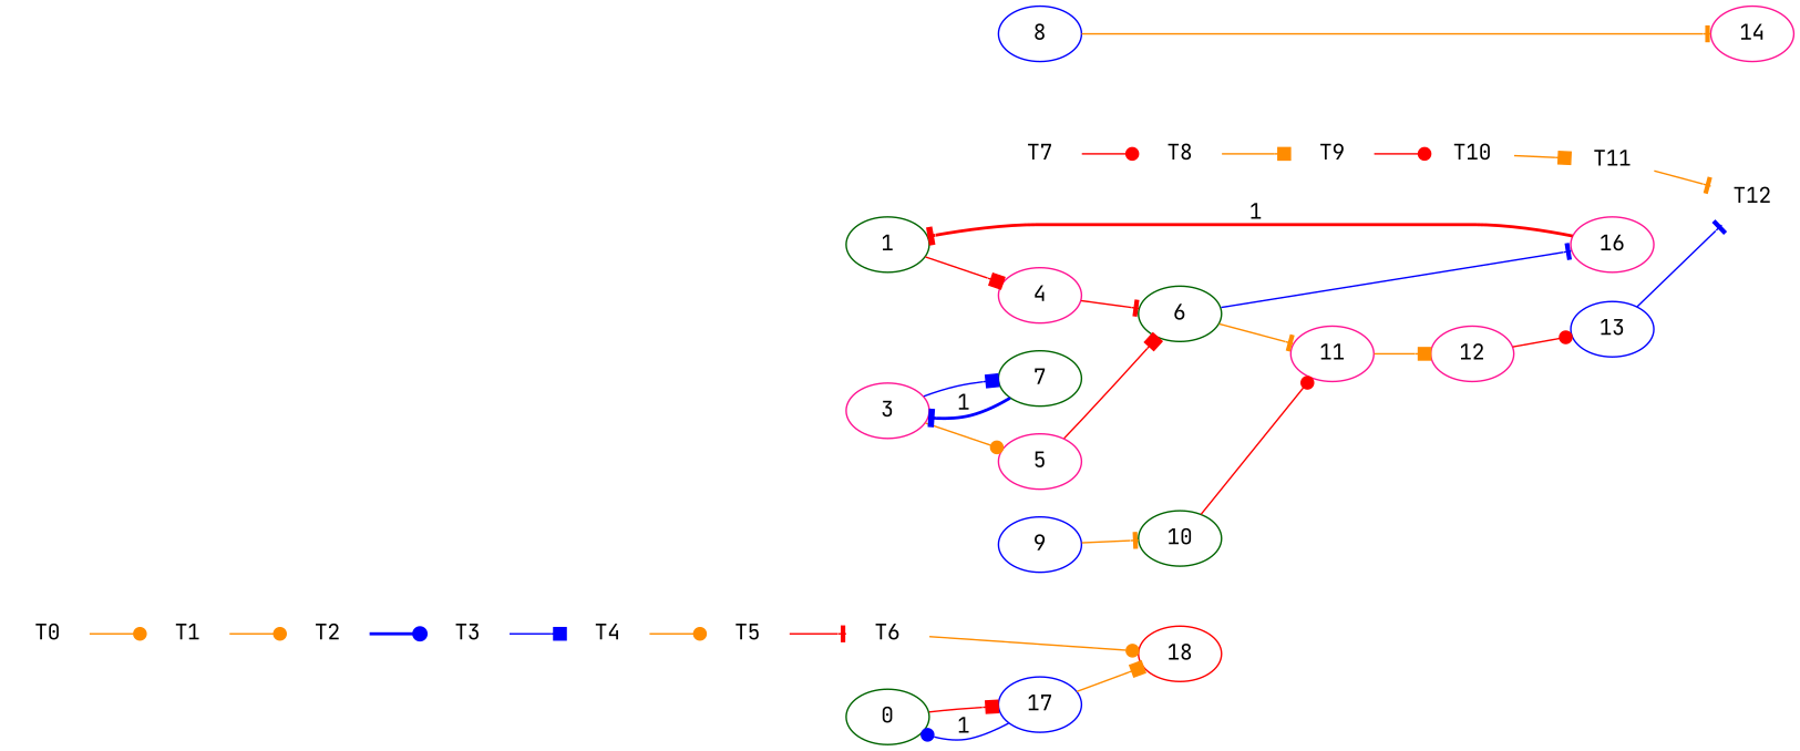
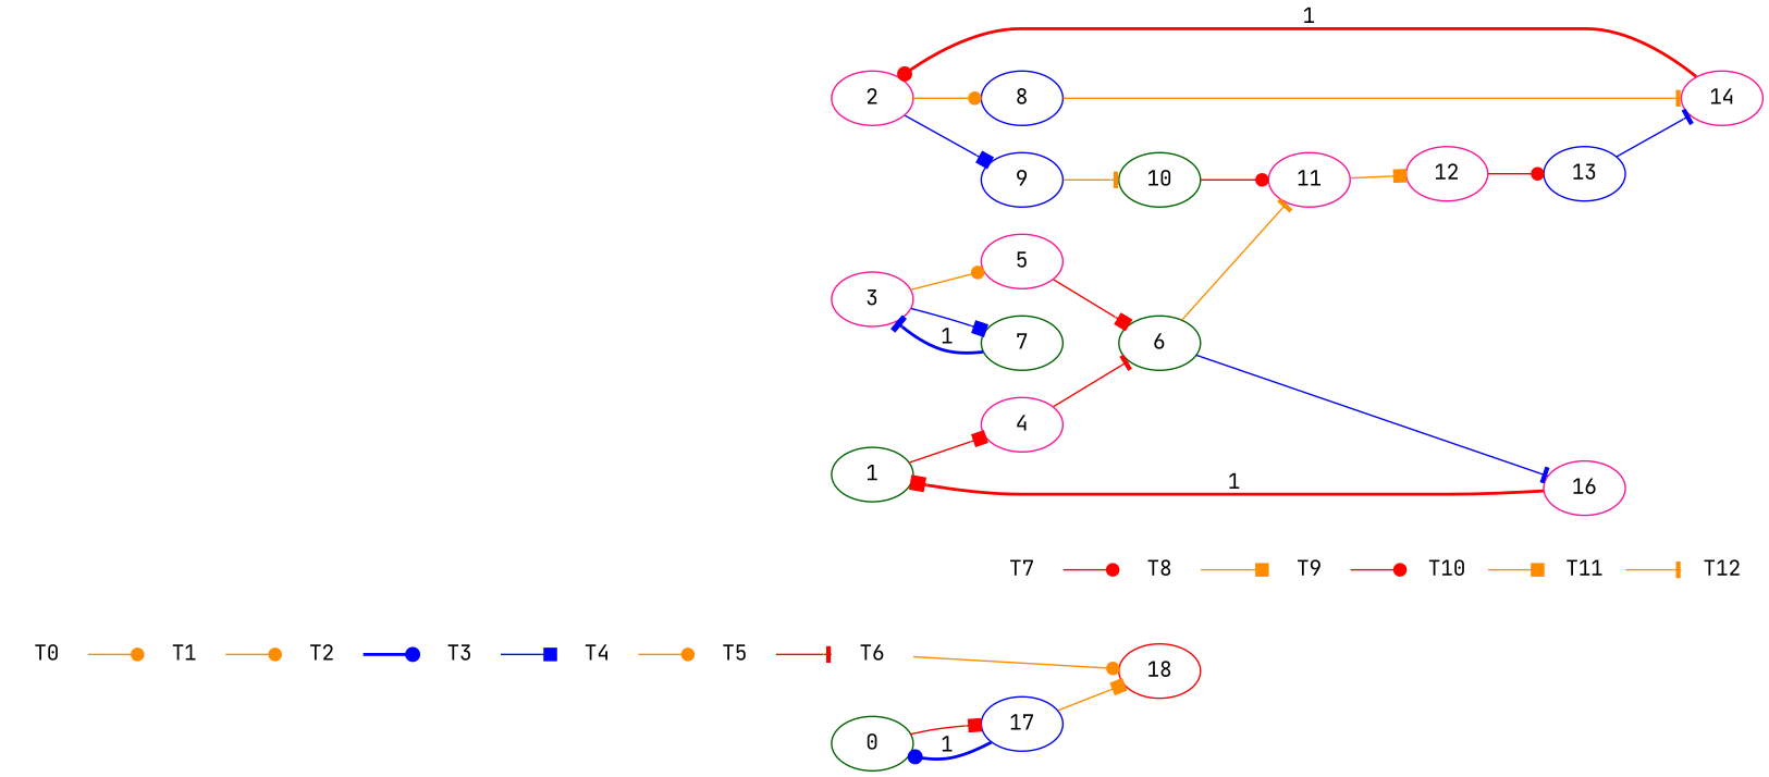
  digraph {
    fontname="JetBrains Mono"
    rankdir=LR
    node [color=deeppink fontname="JetBrains Mono"]
    edge [arrowhead=dot color=darkorange fontname="JetBrains Mono"]
    T0 [color=red shape=plaintext]
    T1 [shape=plaintext]
    T2 [color=red shape=plaintext]
    T3 [color=darkgreen shape=plaintext]
    T4 [color=red shape=plaintext]
    T5 [shape=plaintext]
    T6 [color=blue shape=plaintext]
    T7 [color=red shape=plaintext]
    T8 [color=blue shape=plaintext]
    T9 [color=darkgreen shape=plaintext]
    T10 [color=red shape=plaintext]
    T11 [color=blue shape=plaintext]
    T12 [shape=plaintext]
    0 [color=darkgreen]
    1 [color=darkgreen]
+   2
    3
    4
    5
    7 [color=darkgreen]
    8 [color=blue]
    9 [color=blue]
    17 [color=blue]
    6 [color=darkgreen]
    10 [color=darkgreen]
    18 [color=red]
    11
    12
    13 [color=blue]
    16
    14
    subgraph sub_1 {
      T0
      T1
      T2
      T3
      T4
      T5
      T6
      T7
      T8
      T9
      T10
      T11
      T12
    }
    subgraph sub_2 {
      rank=source
      T0
    }
    subgraph sub_3 {
      rank=same
    }
    subgraph sub_4 {
      rank=same
    }
    subgraph sub_5 {
      rank=same
    }
    subgraph sub_6 {
      rank=same
    }
    subgraph sub_7 {
      rank=same
    }
    subgraph sub_8 {
      rank=same
    }
    subgraph sub_9 {
      rank=same
      T6
      0
      1
+     2
      3
    }
    subgraph sub_10 {
      rank=same
      T7
      4
      5
      7
      8
      9
      17
    }
    subgraph sub_11 {
      rank=same
      T8
      6
      10
      18
    }
    subgraph sub_12 {
      rank=same
      T9
      11
    }
    subgraph sub_13 {
      rank=same
      T10
      12
    }
    subgraph sub_14 {
      rank=same
      T11
      13
      16
    }
    subgraph sub_15 {
      rank=same
      T12
      14
    }
    subgraph sub_16 {
      rank=same
    }
    T0 -> T1
    T1 -> T2
    T2 -> T3 [color=blue style=bold]
    T3 -> T4 [arrowhead=box color=blue]
    T4 -> T5
    T5 -> T6 [arrowhead=tee color=red]
    T6 -> 18
    T7 -> T8 [color=red]
    T8 -> T9 [arrowhead=box]
    T9 -> T10 [color=red]
    T10 -> T11 [arrowhead=box]
    T11 -> T12 [arrowhead=tee]
    0 -> 17 [arrowhead=box color=red]
    1 -> 4 [arrowhead=box color=red]
+   2 -> 8
+   2 -> 9 [arrowhead=box color=blue]
    3 -> 5
    3 -> 7 [arrowhead=box color=blue]
    4 -> 6 [arrowhead=tee color=red]
    5 -> 6 [arrowhead=box color=red]
    7 -> 3 [arrowhead=tee color=blue label=1 style=bold]
    8 -> 14 [arrowhead=tee]
    9 -> 10 [arrowhead=tee]
-   17 -> 0 [color=blue label=1 style=solid]
+   17 -> 0 [color=blue label=1 style=bold]
    17 -> 18 [arrowhead=box]
    6 -> 11 [arrowhead=tee]
    6 -> 16 [arrowhead=tee color=blue]
    10 -> 11 [color=red]
    11 -> 12 [arrowhead=box]
    12 -> 13 [color=red]
-   13 -> T12 [arrowhead=tee color=blue]
-   16 -> 1 [arrowhead=tee color=red label=1 style=bold]
+   13 -> 14 [arrowhead=tee color=blue]
+   16 -> 1 [arrowhead=box color=red label=1 style=bold]
+   14 -> 2 [color=red label=1 style=bold]
  }
